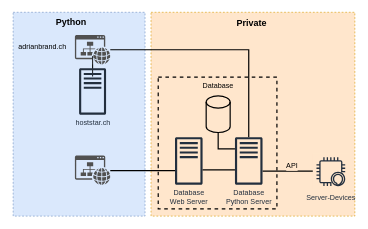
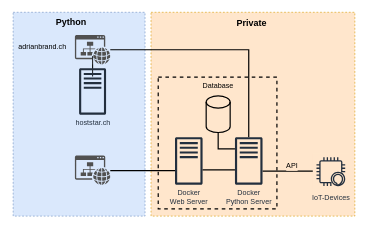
  <mxCell id="0" />
  <mxCell id="1" parent="0" />
  <mxCell id="2" value="" style="rounded=0;whiteSpace=wrap;html=1;dashed=1;fillColor=#ffe6cc;strokeColor=#d79b00;" parent="1" vertex="1"><mxGeometry x="251" y="20" width="340" height="340" as="geometry" /></mxCell>
  <mxCell id="3" value="&lt;b style=&quot;font-size: 15px;&quot;&gt;Private&lt;/b&gt;" style="text;html=1;strokeColor=none;fillColor=none;align=center;verticalAlign=middle;whiteSpace=wrap;rounded=0;dashed=1;fontSize=15;" parent="1" vertex="1"><mxGeometry x="399" y="27" width="40" height="20" as="geometry" /></mxCell>
  <mxCell id="4" value="" style="rounded=0;whiteSpace=wrap;html=1;dashed=1;fillColor=#dae8fc;strokeColor=#6c8ebf;" parent="1" vertex="1"><mxGeometry x="21" y="20" width="220" height="340" as="geometry" /></mxCell>
  <mxCell id="5" style="edgeStyle=orthogonalEdgeStyle;rounded=0;orthogonalLoop=1;jettySize=auto;html=1;endArrow=none;endFill=0;strokeWidth=2;" parent="1" source="12" target="11" edge="1"><mxGeometry relative="1" as="geometry" /></mxCell>
  <mxCell id="6" style="edgeStyle=orthogonalEdgeStyle;rounded=0;orthogonalLoop=1;jettySize=auto;html=1;endArrow=none;endFill=0;" parent="1" source="7" target="12" edge="1"><mxGeometry relative="1" as="geometry" /></mxCell>
  <mxCell id="7" value="hoststar.ch" style="outlineConnect=0;fontColor=#232F3E;gradientColor=none;fillColor=#232F3E;strokeColor=none;dashed=0;verticalLabelPosition=bottom;verticalAlign=top;align=center;html=1;fontSize=12;fontStyle=0;aspect=fixed;pointerEvents=1;shape=mxgraph.aws4.traditional_server;" parent="1" vertex="1"><mxGeometry x="131" y="113" width="45" height="78" as="geometry" /></mxCell>
  <mxCell id="8" style="edgeStyle=orthogonalEdgeStyle;rounded=0;orthogonalLoop=1;jettySize=auto;html=1;endArrow=none;endFill=0;strokeWidth=2;" parent="1" source="9" target="11" edge="1"><mxGeometry relative="1" as="geometry"><Array as="points"><mxPoint x="363" y="248" /></Array></mxGeometry></mxCell>
  <mxCell id="9" value="" style="strokeWidth=2;html=1;shape=mxgraph.flowchart.database;whiteSpace=wrap;fillColor=#FFE6CC;" parent="1" vertex="1"><mxGeometry x="343" y="159.5" width="40" height="61" as="geometry" /></mxCell>
  <mxCell id="10" style="edgeStyle=orthogonalEdgeStyle;rounded=0;orthogonalLoop=1;jettySize=auto;html=1;endArrow=none;endFill=0;strokeWidth=2;" parent="1" edge="1"><mxGeometry relative="1" as="geometry"><Array as="points"><mxPoint x="481" y="285" /><mxPoint x="481" y="285" /></Array><mxPoint x="437" y="285" as="sourcePoint" /><mxPoint x="521" y="285" as="targetPoint" /></mxGeometry></mxCell>
- <mxCell id="11" value="Database&lt;br&gt;Python Server" style="outlineConnect=0;fontColor=#232F3E;gradientColor=none;fillColor=#232F3E;strokeColor=none;dashed=0;verticalLabelPosition=bottom;verticalAlign=top;align=center;html=1;fontSize=12;fontStyle=0;aspect=fixed;pointerEvents=1;shape=mxgraph.aws4.traditional_server;" parent="1" vertex="1"><mxGeometry x="391" y="228" width="46" height="80" as="geometry" /></mxCell>
+ <mxCell id="11" value="Docker&lt;br&gt;Python Server" style="outlineConnect=0;fontColor=#232F3E;gradientColor=none;fillColor=#232F3E;strokeColor=none;dashed=0;verticalLabelPosition=bottom;verticalAlign=top;align=center;html=1;fontSize=12;fontStyle=0;aspect=fixed;pointerEvents=1;shape=mxgraph.aws4.traditional_server;" parent="1" vertex="1"><mxGeometry x="391" y="228" width="46" height="80" as="geometry" /></mxCell>
  <mxCell id="12" value="" style="pointerEvents=1;shadow=0;dashed=0;html=1;strokeColor=none;fillColor=#505050;labelPosition=center;verticalLabelPosition=bottom;verticalAlign=top;outlineConnect=0;align=center;shape=mxgraph.office.concepts.website;" parent="1" vertex="1"><mxGeometry x="124" y="58" width="59" height="49" as="geometry" /></mxCell>
  <mxCell id="13" value="adrianbrand.ch" style="text;html=1;strokeColor=none;fillColor=none;align=center;verticalAlign=middle;whiteSpace=wrap;rounded=0;" parent="1" vertex="1"><mxGeometry x="20" y="67" width="100" height="20" as="geometry" /></mxCell>
  <mxCell id="14" value="&lt;b style=&quot;font-size: 15px&quot;&gt;Python&lt;/b&gt;" style="text;html=1;strokeColor=none;fillColor=none;align=center;verticalAlign=middle;whiteSpace=wrap;rounded=0;dashed=1;fontSize=15;" parent="1" vertex="1"><mxGeometry x="98" y="26" width="40" height="20" as="geometry" /></mxCell>
  <mxCell id="15" value="Database" style="text;html=1;strokeColor=none;fillColor=none;align=center;verticalAlign=middle;whiteSpace=wrap;rounded=0;dashed=1;" parent="1" vertex="1"><mxGeometry x="343" y="133" width="40" height="20" as="geometry" /></mxCell>
- <mxCell id="16" value="Server-Devices" style="outlineConnect=0;fontColor=#232F3E;gradientColor=none;strokeColor=#232F3E;fillColor=#FFE6CC;dashed=0;verticalLabelPosition=bottom;verticalAlign=top;align=center;html=1;fontSize=12;fontStyle=0;aspect=fixed;shape=mxgraph.aws4.resourceIcon;resIcon=mxgraph.aws4.alexa_enabled_device;" parent="1" vertex="1"><mxGeometry x="521" y="256" width="60" height="60" as="geometry" /></mxCell>
+ <mxCell id="16" value="IoT-Devices" style="outlineConnect=0;fontColor=#232F3E;gradientColor=none;strokeColor=#232F3E;fillColor=#FFE6CC;dashed=0;verticalLabelPosition=bottom;verticalAlign=top;align=center;html=1;fontSize=12;fontStyle=0;aspect=fixed;shape=mxgraph.aws4.resourceIcon;resIcon=mxgraph.aws4.alexa_enabled_device;" parent="1" vertex="1"><mxGeometry x="521" y="256" width="60" height="60" as="geometry" /></mxCell>
  <mxCell id="17" value="API" style="text;html=1;resizable=0;points=[];align=center;verticalAlign=middle;labelBackgroundColor=#FFE6CC;" parent="1" vertex="1" connectable="0"><mxGeometry x="517" y="240" as="geometry"><mxPoint x="-32" y="36" as="offset" /></mxGeometry></mxCell>
  <mxCell id="18" value="" style="pointerEvents=1;shadow=0;dashed=0;html=1;strokeColor=none;fillColor=#505050;labelPosition=center;verticalLabelPosition=bottom;verticalAlign=top;outlineConnect=0;align=center;shape=mxgraph.office.concepts.website;" vertex="1" parent="1"><mxGeometry x="124" y="259" width="59" height="49" as="geometry" /></mxCell>
- <mxCell id="19" value="Database&lt;br&gt;Web Server" style="outlineConnect=0;fontColor=#232F3E;gradientColor=none;fillColor=#232F3E;strokeColor=none;dashed=0;verticalLabelPosition=bottom;verticalAlign=top;align=center;html=1;fontSize=12;fontStyle=0;aspect=fixed;pointerEvents=1;shape=mxgraph.aws4.traditional_server;" vertex="1" parent="1"><mxGeometry x="291" y="228" width="46" height="80" as="geometry" /></mxCell>
+ <mxCell id="19" value="Docker&lt;br&gt;Web Server" style="outlineConnect=0;fontColor=#232F3E;gradientColor=none;fillColor=#232F3E;strokeColor=none;dashed=0;verticalLabelPosition=bottom;verticalAlign=top;align=center;html=1;fontSize=12;fontStyle=0;aspect=fixed;pointerEvents=1;shape=mxgraph.aws4.traditional_server;" vertex="1" parent="1"><mxGeometry x="291" y="228" width="46" height="80" as="geometry" /></mxCell>
  <mxCell id="20" style="edgeStyle=orthogonalEdgeStyle;rounded=0;orthogonalLoop=1;jettySize=auto;html=1;endArrow=none;endFill=0;strokeWidth=2;" edge="1" parent="1" source="18"><mxGeometry relative="1" as="geometry"><mxPoint x="193" y="92.5" as="sourcePoint" /><mxPoint x="291" y="284" as="targetPoint" /><Array as="points"><mxPoint x="237" y="284" /></Array></mxGeometry></mxCell>
  <mxCell id="21" style="edgeStyle=orthogonalEdgeStyle;rounded=0;orthogonalLoop=1;jettySize=auto;html=1;endArrow=none;endFill=0;strokeWidth=2;" edge="1" parent="1"><mxGeometry relative="1" as="geometry"><mxPoint x="337" y="283" as="sourcePoint" /><mxPoint x="391" y="283" as="targetPoint" /><Array as="points"><mxPoint x="391" y="283" /></Array></mxGeometry></mxCell>
  <mxCell id="22" value="" style="rounded=0;whiteSpace=wrap;html=1;fillColor=none;strokeWidth=2;dashed=1;" vertex="1" parent="1"><mxGeometry x="263" y="128" width="198" height="220" as="geometry" /></mxCell>
